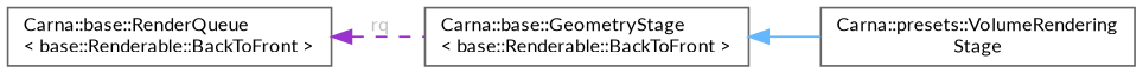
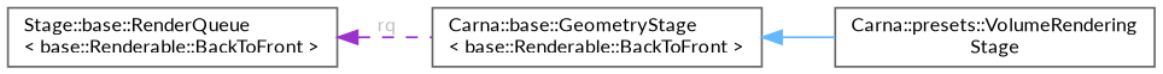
  digraph {
    fontname=Lato
    rankdir=LR
    node [color=gray40 fillcolor=white fontname=Lato fontsize=10 shape=box style=filled]
    edge [dir=back fontname=Lato fontsize=10 labelfontname=Helvetica labelfontsize=10]
    n1 [height=0.2 label="Carna::presets::VolumeRendering\lStage" width=0.4]
    n2 [height=0.2 label="Carna::base::GeometryStage\l\< base::Renderable::BackToFront \>" width=0.4]
-   n3 [height=0.2 label="Carna::base::RenderQueue\l\< base::Renderable::BackToFront \>" width=0.4]
+   n3 [height=0.2 label="Stage::base::RenderQueue\l\< base::Renderable::BackToFront \>" width=0.4]
    n2 -> n1 [color=steelblue1 style=solid]
    n3 -> n2 [color=darkorchid3 fontcolor=grey label=" rq" style=dashed]
  }
